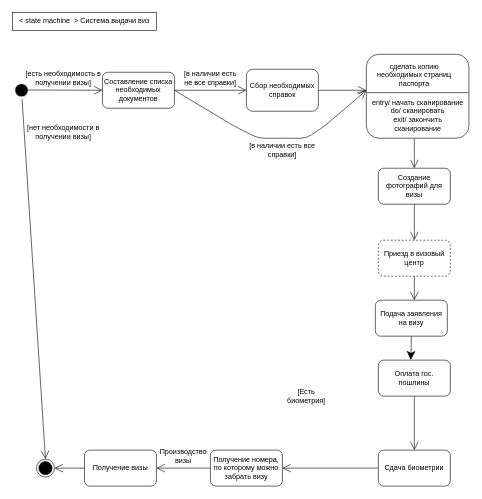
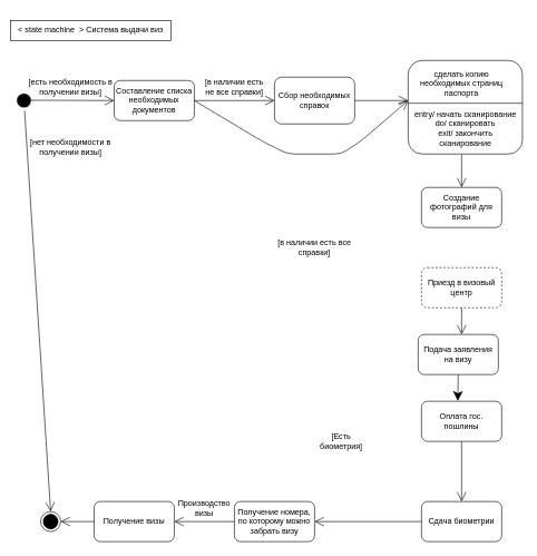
  <mxCell id="0" />
  <mxCell id="1" parent="0" />
- <mxCell id="2" value="&amp;lt; state machine&amp;nbsp; &amp;gt; Система выдачи виз" style="rounded=0;whiteSpace=wrap;html=1;" vertex="1" parent="1"><mxGeometry x="20" y="20" width="240" height="30" as="geometry" /></mxCell>
+ <mxCell id="2" value="&amp;lt; state machine&amp;nbsp; &amp;gt; Система выдачи виз" style="rounded=0;whiteSpace=wrap;html=1;" vertex="1" parent="1"><mxGeometry x="15" y="30" width="240" height="30" as="geometry" /></mxCell>
  <mxCell id="3" value="" style="ellipse;html=1;shape=endState;fillColor=#000000;strokeColor=#000000;" vertex="1" parent="1"><mxGeometry x="60" y="765" width="30" height="30" as="geometry" /></mxCell>
  <mxCell id="4" value="" style="ellipse;html=1;shape=endState;fillColor=#000000;strokeColor=#FFFFFF;" vertex="1" parent="1"><mxGeometry x="20" y="135" width="30" height="30" as="geometry" /></mxCell>
  <mxCell id="5" value="" style="rounded=1;whiteSpace=wrap;html=1;strokeColor=#000000;" vertex="1" parent="1"><mxGeometry x="410" y="115" width="120" height="70" as="geometry" /></mxCell>
  <mxCell id="6" value="&lt;div&gt;Сбор необходимых справок&lt;/div&gt;" style="text;html=1;strokeColor=none;fillColor=none;align=center;verticalAlign=middle;whiteSpace=wrap;rounded=0;" vertex="1" parent="1"><mxGeometry x="410" y="130" width="120" height="40" as="geometry" /></mxCell>
  <mxCell id="7" value="" style="rounded=1;whiteSpace=wrap;html=1;strokeColor=#000000;" vertex="1" parent="1"><mxGeometry x="610" y="90" width="171" height="140" as="geometry" /></mxCell>
  <mxCell id="8" value="Создание фотографий для визы" style="rounded=1;whiteSpace=wrap;html=1;strokeColor=#000000;" vertex="1" parent="1"><mxGeometry x="630" y="280" width="120" height="60" as="geometry" /></mxCell>
  <mxCell id="9" value="Сдача биометрии" style="rounded=1;whiteSpace=wrap;html=1;strokeColor=#000000;" vertex="1" parent="1"><mxGeometry x="630" y="750" width="120" height="60" as="geometry" /></mxCell>
  <mxCell id="10" value="Оплата гос. пошлины" style="rounded=1;whiteSpace=wrap;html=1;strokeColor=#000000;" vertex="1" parent="1"><mxGeometry x="630" y="600" width="120" height="60" as="geometry" /></mxCell>
  <mxCell id="11" value="Приезд в визовый центр" style="rounded=1;whiteSpace=wrap;html=1;strokeColor=#000000;dashed=1;" vertex="1" parent="1"><mxGeometry x="630" y="400" width="120" height="60" as="geometry" /></mxCell>
  <mxCell id="12" value="Подача заявления на визу" style="rounded=1;whiteSpace=wrap;html=1;strokeColor=#000000;" vertex="1" parent="1"><mxGeometry x="625" y="500" width="120" height="60" as="geometry" /></mxCell>
  <mxCell id="13" value="Получение номера, по которому можно забрать визу" style="rounded=1;whiteSpace=wrap;html=1;strokeColor=#000000;" vertex="1" parent="1"><mxGeometry x="350" y="750" width="120" height="60" as="geometry" /></mxCell>
  <mxCell id="14" value="Получение визы" style="rounded=1;whiteSpace=wrap;html=1;strokeColor=#000000;" vertex="1" parent="1"><mxGeometry x="140" y="750" width="120" height="60" as="geometry" /></mxCell>
  <mxCell id="15" value="" style="line;strokeWidth=1;fillColor=none;align=left;verticalAlign=middle;spacingTop=-1;spacingLeft=3;spacingRight=3;rotatable=0;labelPosition=right;points=[];portConstraint=eastwest;" vertex="1" parent="1"><mxGeometry x="610" y="150" width="171" height="8" as="geometry" /></mxCell>
  <mxCell id="16" value="&lt;br&gt;entry/ начать сканирование&lt;br&gt;do/ сканировать&lt;br&gt;exit/ закончить сканирование" style="text;html=1;strokeColor=none;fillColor=none;align=center;verticalAlign=middle;whiteSpace=wrap;rounded=0;" vertex="1" parent="1"><mxGeometry x="615.5" y="150" width="160" height="70" as="geometry" /></mxCell>
  <mxCell id="17" value="сделать копию необходимых страниц паспорта" style="text;html=1;strokeColor=none;fillColor=none;align=center;verticalAlign=middle;whiteSpace=wrap;rounded=0;" vertex="1" parent="1"><mxGeometry x="615" y="100" width="150" height="50" as="geometry" /></mxCell>
  <mxCell id="18" value="" style="endArrow=open;endFill=1;endSize=12;html=1;entryX=0;entryY=0.5;entryDx=0;entryDy=0;" edge="1" parent="1" target="31"><mxGeometry width="160" relative="1" as="geometry"><mxPoint x="40" y="149.5" as="sourcePoint" /><mxPoint x="140" y="150" as="targetPoint" /></mxGeometry></mxCell>
  <mxCell id="19" value="" style="endArrow=open;endFill=1;endSize=12;html=1;entryX=0;entryY=0.5;entryDx=0;entryDy=0;" edge="1" parent="1" source="31" target="5"><mxGeometry width="160" relative="1" as="geometry"><mxPoint x="210" y="149.5" as="sourcePoint" /><mxPoint x="350" y="150" as="targetPoint" /></mxGeometry></mxCell>
  <mxCell id="20" value="" style="endArrow=open;endFill=1;endSize=12;html=1;exitX=0.5;exitY=1;exitDx=0;exitDy=0;entryX=0.5;entryY=0;entryDx=0;entryDy=0;" edge="1" parent="1" source="10" target="9"><mxGeometry width="160" relative="1" as="geometry"><mxPoint x="690" y="754" as="sourcePoint" /><mxPoint x="700" y="750" as="targetPoint" /></mxGeometry></mxCell>
  <mxCell id="21" value="[Есть биометрия]" style="text;html=1;strokeColor=none;fillColor=none;align=center;verticalAlign=middle;whiteSpace=wrap;rounded=0;" vertex="1" parent="1"><mxGeometry x="490" y="650" width="40" height="20" as="geometry" /></mxCell>
  <mxCell id="22" value="" style="endArrow=open;endFill=1;endSize=12;html=1;exitX=0;exitY=0.5;exitDx=0;exitDy=0;entryX=1;entryY=0.5;entryDx=0;entryDy=0;" edge="1" parent="1" source="9" target="13"><mxGeometry width="160" relative="1" as="geometry"><mxPoint x="390" y="700" as="sourcePoint" /><mxPoint x="550" y="700" as="targetPoint" /></mxGeometry></mxCell>
  <mxCell id="23" value="" style="endArrow=open;endFill=1;endSize=12;html=1;exitX=0;exitY=0.5;exitDx=0;exitDy=0;entryX=1;entryY=0.5;entryDx=0;entryDy=0;" edge="1" parent="1" source="13" target="14"><mxGeometry width="160" relative="1" as="geometry"><mxPoint x="390" y="640" as="sourcePoint" /><mxPoint x="550" y="640" as="targetPoint" /></mxGeometry></mxCell>
  <mxCell id="24" value="[есть необходимость в получении визы]" style="text;html=1;strokeColor=none;fillColor=none;align=center;verticalAlign=middle;whiteSpace=wrap;rounded=0;" vertex="1" parent="1"><mxGeometry x="20" y="120" width="170" height="20" as="geometry" /></mxCell>
  <mxCell id="25" value="" style="endArrow=open;endFill=1;endSize=12;html=1;exitX=1;exitY=0.5;exitDx=0;exitDy=0;" edge="1" parent="1" source="6"><mxGeometry width="160" relative="1" as="geometry"><mxPoint x="370" y="390" as="sourcePoint" /><mxPoint x="610" y="150" as="targetPoint" /></mxGeometry></mxCell>
  <mxCell id="26" value="" style="endArrow=open;endFill=1;endSize=12;html=1;entryX=0.5;entryY=0;entryDx=0;entryDy=0;" edge="1" parent="1" target="8"><mxGeometry width="160" relative="1" as="geometry"><mxPoint x="690" y="231" as="sourcePoint" /><mxPoint x="600" y="390" as="targetPoint" /></mxGeometry></mxCell>
- <mxCell id="27" value="" style="endArrow=open;endFill=1;endSize=12;html=1;exitX=0.5;exitY=1;exitDx=0;exitDy=0;entryX=0.5;entryY=0;entryDx=0;entryDy=0;" edge="1" parent="1" source="8" target="11"><mxGeometry width="160" relative="1" as="geometry"><mxPoint x="420" y="390" as="sourcePoint" /><mxPoint x="580" y="390" as="targetPoint" /></mxGeometry></mxCell>
  <mxCell id="28" value="" style="endArrow=open;endFill=1;endSize=12;html=1;exitX=0.5;exitY=1;exitDx=0;exitDy=0;" edge="1" parent="1" source="11"><mxGeometry width="160" relative="1" as="geometry"><mxPoint x="570" y="470" as="sourcePoint" /><mxPoint x="690" y="500" as="targetPoint" /></mxGeometry></mxCell>
  <mxCell id="29" value="" style="endArrow=classic;endFill=1;endSize=12;html=1;exitX=0.5;exitY=1;exitDx=0;exitDy=0;entryX=0.452;entryY=-0.008;entryDx=0;entryDy=0;entryPerimeter=0;" edge="1" parent="1" source="12" target="10"><mxGeometry width="160" relative="1" as="geometry"><mxPoint x="570" y="560" as="sourcePoint" /><mxPoint x="560" y="600" as="targetPoint" /></mxGeometry></mxCell>
  <mxCell id="30" value="" style="endArrow=open;endFill=1;endSize=12;html=1;exitX=0;exitY=0.5;exitDx=0;exitDy=0;entryX=1;entryY=0.5;entryDx=0;entryDy=0;" edge="1" parent="1" source="14" target="3"><mxGeometry width="160" relative="1" as="geometry"><mxPoint x="380" y="540" as="sourcePoint" /><mxPoint x="540" y="540" as="targetPoint" /></mxGeometry></mxCell>
  <mxCell id="31" value="Составление списка необходимых документов" style="rounded=1;whiteSpace=wrap;html=1;strokeColor=#000000;" vertex="1" parent="1"><mxGeometry x="170" y="120" width="120" height="60" as="geometry" /></mxCell>
  <mxCell id="32" value="[в наличии есть не все справки]" style="text;html=1;strokeColor=none;fillColor=none;align=center;verticalAlign=middle;whiteSpace=wrap;rounded=0;" vertex="1" parent="1"><mxGeometry x="300" y="120" width="100" height="20" as="geometry" /></mxCell>
  <mxCell id="33" value="" style="endArrow=open;endFill=1;endSize=12;html=1;exitX=1;exitY=0.5;exitDx=0;exitDy=0;" edge="1" parent="1" source="31"><mxGeometry width="160" relative="1" as="geometry"><mxPoint x="330" y="220" as="sourcePoint" /><mxPoint x="610" y="150" as="targetPoint" /><Array as="points"><mxPoint x="390" y="210" /><mxPoint x="430" y="230" /><mxPoint x="470" y="230" /><mxPoint x="510" y="230" /><mxPoint x="540" y="210" /></Array></mxGeometry></mxCell>
- <mxCell id="34" value="[в наличии есть все справки]" style="text;html=1;strokeColor=none;fillColor=none;align=center;verticalAlign=middle;whiteSpace=wrap;rounded=0;" vertex="1" parent="1"><mxGeometry x="405" y="240" width="130" height="20" as="geometry" /></mxCell>
+ <mxCell id="34" value="[в наличии есть все справки]" style="text;html=1;strokeColor=none;fillColor=none;align=center;verticalAlign=middle;whiteSpace=wrap;rounded=0;" vertex="1" parent="1"><mxGeometry x="405" y="360" width="130" height="20" as="geometry" /></mxCell>
  <mxCell id="35" value="Производство визы" style="text;html=1;strokeColor=none;fillColor=none;align=center;verticalAlign=middle;whiteSpace=wrap;rounded=0;" vertex="1" parent="1"><mxGeometry x="250" y="750" width="110" height="20" as="geometry" /></mxCell>
  <mxCell id="36" value="" style="endArrow=open;endFill=1;endSize=12;html=1;entryX=0.5;entryY=0;entryDx=0;entryDy=0;" edge="1" parent="1" source="4" target="3"><mxGeometry width="160" relative="1" as="geometry"><mxPoint x="320" y="410" as="sourcePoint" /><mxPoint x="480" y="410" as="targetPoint" /></mxGeometry></mxCell>
  <mxCell id="37" value="[нет необходимости в получении визы]" style="text;html=1;strokeColor=none;fillColor=none;align=center;verticalAlign=middle;whiteSpace=wrap;rounded=0;" vertex="1" parent="1"><mxGeometry x="20" y="210" width="170" height="20" as="geometry" /></mxCell>
